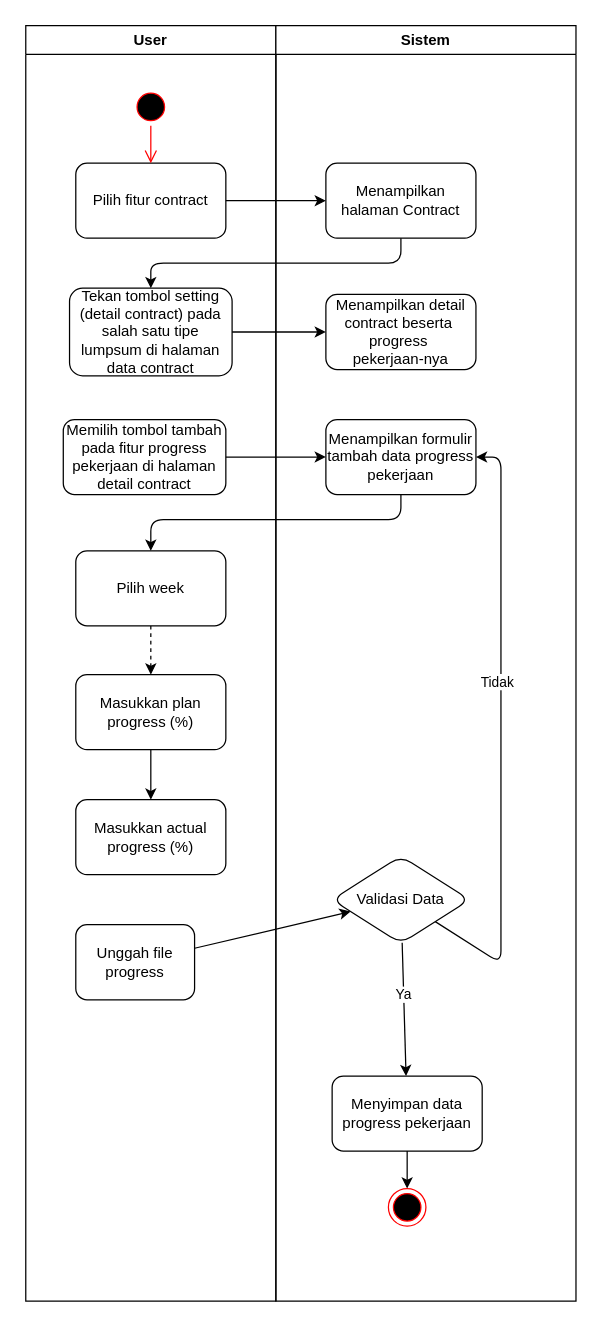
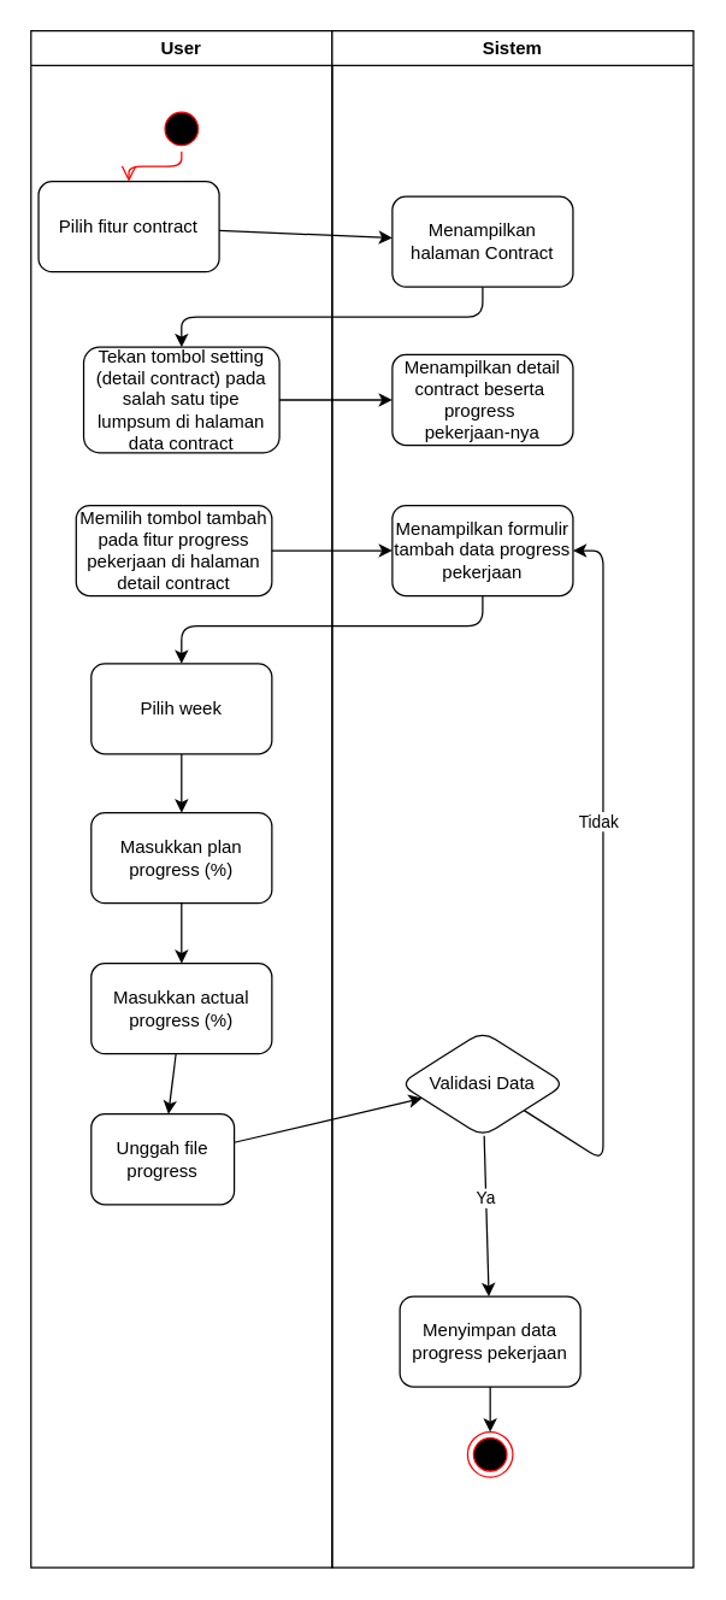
  <mxCell id="0" />
  <mxCell id="1" parent="0" />
  <mxCell id="2" value="User" style="swimlane;whiteSpace=wrap;html=1;" parent="1" vertex="1"><mxGeometry x="20" y="20" width="200" height="1020" as="geometry" /></mxCell>
  <mxCell id="3" value="" style="ellipse;html=1;shape=startState;fillColor=#000000;strokeColor=#ff0000;" parent="2" vertex="1"><mxGeometry x="85" y="50" width="30" height="30" as="geometry" /></mxCell>
- <mxCell id="4" value="Pilih fitur contract" style="rounded=1;whiteSpace=wrap;html=1;" parent="2" vertex="1"><mxGeometry x="40" y="110" width="120" height="60" as="geometry" /></mxCell>
+ <mxCell id="4" value="Pilih fitur contract" style="rounded=1;whiteSpace=wrap;html=1;" parent="2" vertex="1"><mxGeometry x="5" y="100" width="120" height="60" as="geometry" /></mxCell>
  <mxCell id="5" value="" style="edgeStyle=orthogonalEdgeStyle;html=1;verticalAlign=bottom;endArrow=open;endSize=8;strokeColor=#ff0000;entryX=0.5;entryY=0;entryDx=0;entryDy=0;" parent="2" source="3" target="4" edge="1"><mxGeometry relative="1" as="geometry"><mxPoint x="100" y="110" as="targetPoint" /></mxGeometry></mxCell>
  <mxCell id="6" value="Tekan tombol setting (detail contract) pada salah satu tipe lumpsum di halaman data contract" style="rounded=1;whiteSpace=wrap;html=1;" parent="2" vertex="1"><mxGeometry x="35" y="210" width="130" height="70" as="geometry" /></mxCell>
- <mxCell id="7" value="" style="edgeStyle=none;html=1;dashed=1;" parent="2" source="8" target="9" edge="1"><mxGeometry relative="1" as="geometry" /></mxCell>
+ <mxCell id="7" value="" style="edgeStyle=none;html=1;" parent="2" source="8" target="9" edge="1"><mxGeometry relative="1" as="geometry" /></mxCell>
  <mxCell id="8" value="Pilih week" style="rounded=1;whiteSpace=wrap;html=1;" parent="2" vertex="1"><mxGeometry x="40" y="420" width="120" height="60" as="geometry" /></mxCell>
  <mxCell id="9" value="Masukkan plan progress (%)" style="rounded=1;whiteSpace=wrap;html=1;" parent="2" vertex="1"><mxGeometry x="40" y="519" width="120" height="60" as="geometry" /></mxCell>
+ <mxCell id="10" value="" style="edgeStyle=none;html=1;" parent="2" source="11" target="13" edge="1"><mxGeometry relative="1" as="geometry" /></mxCell>
  <mxCell id="11" value="Masukkan actual progress (%)" style="rounded=1;whiteSpace=wrap;html=1;" parent="2" vertex="1"><mxGeometry x="40" y="619" width="120" height="60" as="geometry" /></mxCell>
  <mxCell id="12" value="" style="edgeStyle=none;html=1;" parent="2" source="9" target="11" edge="1"><mxGeometry relative="1" as="geometry" /></mxCell>
  <mxCell id="13" value="Unggah file progress" style="rounded=1;whiteSpace=wrap;html=1;" parent="2" vertex="1"><mxGeometry x="40" y="719" width="95" height="60" as="geometry" /></mxCell>
  <mxCell id="14" value="Sistem" style="swimlane;whiteSpace=wrap;html=1;" parent="1" vertex="1"><mxGeometry x="220" y="20" width="240" height="1020" as="geometry" /></mxCell>
  <mxCell id="15" value="Menampilkan halaman Contract" style="rounded=1;whiteSpace=wrap;html=1;" parent="14" vertex="1"><mxGeometry x="40" y="110" width="120" height="60" as="geometry" /></mxCell>
  <mxCell id="16" value="Menampilkan detail contract beserta&amp;nbsp;&lt;div&gt;progress&amp;nbsp;&lt;/div&gt;&lt;div&gt;pekerjaan-nya&lt;/div&gt;" style="rounded=1;whiteSpace=wrap;html=1;" parent="14" vertex="1"><mxGeometry x="40" y="215" width="120" height="60" as="geometry" /></mxCell>
  <mxCell id="17" style="edgeStyle=none;html=1;entryX=1;entryY=0.5;entryDx=0;entryDy=0;" parent="14" edge="1"><mxGeometry relative="1" as="geometry"><Array as="points"><mxPoint x="180" y="450" /><mxPoint x="180" y="350" /></Array><mxPoint x="160.0" y="350" as="targetPoint" /></mxGeometry></mxCell>
  <mxCell id="18" value="Memilih tombol tambah pada fitur progress pekerjaan di halaman detail contract" style="rounded=1;whiteSpace=wrap;html=1;" parent="14" vertex="1"><mxGeometry x="-170" y="315" width="130" height="60" as="geometry" /></mxCell>
  <mxCell id="19" value="Menampilkan formulir tambah data progress pekerjaan" style="rounded=1;whiteSpace=wrap;html=1;" parent="14" vertex="1"><mxGeometry x="40" y="315" width="120" height="60" as="geometry" /></mxCell>
  <mxCell id="20" style="edgeStyle=none;html=1;entryX=1;entryY=0.5;entryDx=0;entryDy=0;" parent="14" source="24" target="19" edge="1"><mxGeometry relative="1" as="geometry"><Array as="points"><mxPoint x="180" y="750" /><mxPoint x="180" y="345" /></Array></mxGeometry></mxCell>
  <mxCell id="21" value="Tidak" style="edgeLabel;html=1;align=center;verticalAlign=middle;resizable=0;points=[];" parent="20" vertex="1" connectable="0"><mxGeometry x="0.181" y="4" relative="1" as="geometry"><mxPoint as="offset" /></mxGeometry></mxCell>
  <mxCell id="22" value="" style="edgeStyle=none;html=1;" parent="14" source="24" target="26" edge="1"><mxGeometry relative="1" as="geometry" /></mxCell>
  <mxCell id="23" value="Ya" style="edgeLabel;html=1;align=center;verticalAlign=middle;resizable=0;points=[];" vertex="1" connectable="0" parent="22"><mxGeometry x="-0.229" y="-1" relative="1" as="geometry"><mxPoint as="offset" /></mxGeometry></mxCell>
  <mxCell id="24" value="Validasi Data" style="rhombus;whiteSpace=wrap;html=1;rounded=1;" parent="14" vertex="1"><mxGeometry x="45" y="664" width="110" height="70" as="geometry" /></mxCell>
  <mxCell id="25" value="" style="edgeStyle=none;html=1;" parent="14" source="26" target="27" edge="1"><mxGeometry relative="1" as="geometry" /></mxCell>
  <mxCell id="26" value="Menyimpan data progress pekerjaan" style="rounded=1;whiteSpace=wrap;html=1;" parent="14" vertex="1"><mxGeometry x="45" y="840" width="120" height="60" as="geometry" /></mxCell>
  <mxCell id="27" value="" style="ellipse;html=1;shape=endState;fillColor=#000000;strokeColor=#ff0000;" parent="14" vertex="1"><mxGeometry x="90" y="930" width="30" height="30" as="geometry" /></mxCell>
  <mxCell id="28" value="" style="edgeStyle=none;html=1;" parent="14" source="18" target="19" edge="1"><mxGeometry relative="1" as="geometry" /></mxCell>
  <mxCell id="29" value="" style="edgeStyle=none;html=1;" parent="1" source="4" target="15" edge="1"><mxGeometry relative="1" as="geometry" /></mxCell>
  <mxCell id="30" value="" style="edgeStyle=none;html=1;entryX=0.5;entryY=0;entryDx=0;entryDy=0;exitX=0.5;exitY=1;exitDx=0;exitDy=0;" parent="1" source="15" target="6" edge="1"><mxGeometry relative="1" as="geometry"><Array as="points"><mxPoint x="320" y="210" /><mxPoint x="120" y="210" /></Array></mxGeometry></mxCell>
  <mxCell id="31" value="" style="edgeStyle=none;html=1;" parent="1" source="6" target="16" edge="1"><mxGeometry relative="1" as="geometry" /></mxCell>
  <mxCell id="32" value="" style="edgeStyle=none;html=1;" parent="1" source="13" target="24" edge="1"><mxGeometry relative="1" as="geometry" /></mxCell>
  <mxCell id="33" value="" style="edgeStyle=none;html=1;entryX=0.5;entryY=0;entryDx=0;entryDy=0;exitX=0.5;exitY=1;exitDx=0;exitDy=0;" parent="1" source="19" edge="1"><mxGeometry relative="1" as="geometry"><Array as="points"><mxPoint x="320" y="415" /><mxPoint x="120" y="415" /></Array><mxPoint x="120" y="440" as="targetPoint" /></mxGeometry></mxCell>
